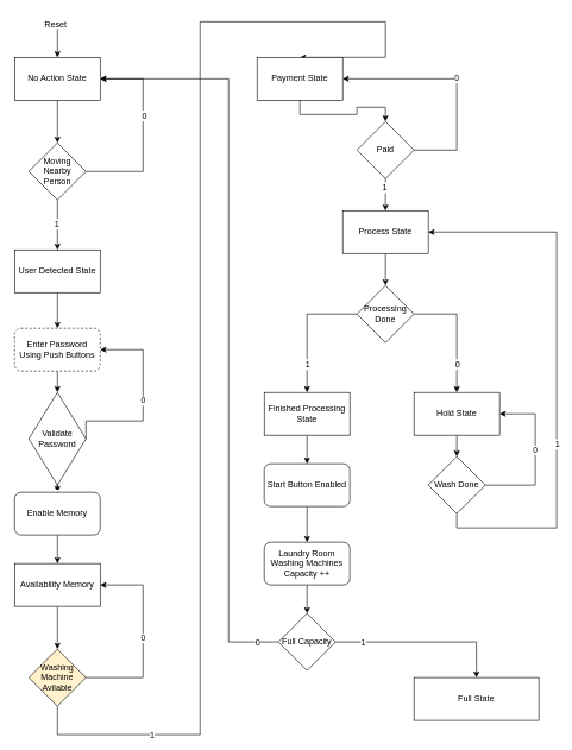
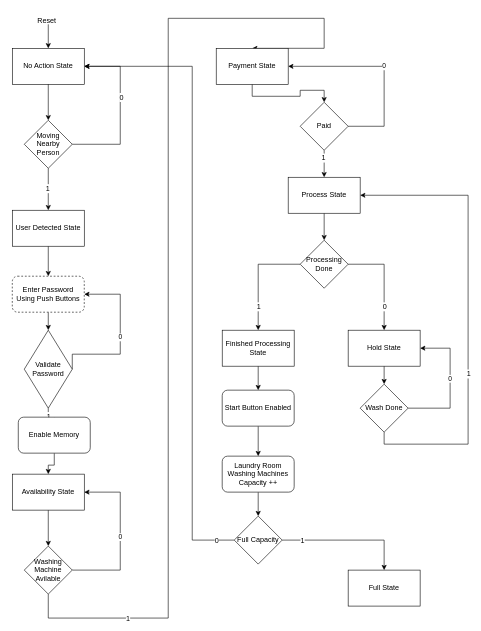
  <mxCell id="0" />
  <mxCell id="1" parent="0" />
  <mxCell id="2" value="" style="endArrow=classic;html=1;entryX=0.5;entryY=0;entryDx=0;entryDy=0;" edge="1" parent="1" target="4"><mxGeometry width="50" height="50" relative="1" as="geometry"><mxPoint x="80" y="40" as="sourcePoint" /><mxPoint x="80" y="120" as="targetPoint" /></mxGeometry></mxCell>
  <mxCell id="3" value="Reset" style="text;html=1;" vertex="1" parent="1"><mxGeometry x="60" y="20" width="40" height="20" as="geometry" /></mxCell>
  <mxCell id="4" value="No Action State" style="rounded=0;whiteSpace=wrap;html=1;" vertex="1" parent="1"><mxGeometry x="20" y="80" width="120" height="60" as="geometry" /></mxCell>
  <mxCell id="5" value="" style="endArrow=classic;html=1;exitX=0.5;exitY=1;exitDx=0;exitDy=0;entryX=0.5;entryY=0;entryDx=0;entryDy=0;" edge="1" parent="1" source="4" target="10"><mxGeometry width="50" height="50" relative="1" as="geometry"><mxPoint x="20" y="210" as="sourcePoint" /><mxPoint x="80" y="200" as="targetPoint" /></mxGeometry></mxCell>
  <mxCell id="6" style="edgeStyle=orthogonalEdgeStyle;rounded=0;orthogonalLoop=1;jettySize=auto;html=1;exitX=1;exitY=0.5;exitDx=0;exitDy=0;entryX=1;entryY=0.5;entryDx=0;entryDy=0;" edge="1" parent="1" source="10" target="4"><mxGeometry relative="1" as="geometry"><Array as="points"><mxPoint x="200" y="240" /><mxPoint x="200" y="110" /></Array></mxGeometry></mxCell>
  <mxCell id="7" value="0" style="text;html=1;resizable=0;points=[];align=center;verticalAlign=middle;labelBackgroundColor=#ffffff;" vertex="1" connectable="0" parent="6"><mxGeometry x="0.178" y="-1" relative="1" as="geometry"><mxPoint as="offset" /></mxGeometry></mxCell>
  <mxCell id="8" style="edgeStyle=orthogonalEdgeStyle;rounded=0;orthogonalLoop=1;jettySize=auto;html=1;exitX=0.5;exitY=1;exitDx=0;exitDy=0;entryX=0.5;entryY=0;entryDx=0;entryDy=0;" edge="1" parent="1" source="10" target="12"><mxGeometry relative="1" as="geometry"><mxPoint x="80" y="360" as="targetPoint" /></mxGeometry></mxCell>
  <mxCell id="9" value="1" style="text;html=1;resizable=0;points=[];align=center;verticalAlign=middle;labelBackgroundColor=#ffffff;" vertex="1" connectable="0" parent="8"><mxGeometry x="-0.05" y="-2" relative="1" as="geometry"><mxPoint as="offset" /></mxGeometry></mxCell>
  <mxCell id="10" value="Moving Nearby Person" style="rhombus;whiteSpace=wrap;html=1;" vertex="1" parent="1"><mxGeometry x="40" y="200" width="80" height="80" as="geometry" /></mxCell>
  <mxCell id="11" style="edgeStyle=orthogonalEdgeStyle;rounded=0;orthogonalLoop=1;jettySize=auto;html=1;exitX=0.5;exitY=1;exitDx=0;exitDy=0;" edge="1" parent="1" source="12" target="16"><mxGeometry relative="1" as="geometry" /></mxCell>
  <mxCell id="12" value="User Detected State" style="rounded=0;whiteSpace=wrap;html=1;" vertex="1" parent="1"><mxGeometry x="20" y="350" width="120" height="60" as="geometry" /></mxCell>
  <mxCell id="13" style="edgeStyle=orthogonalEdgeStyle;rounded=0;orthogonalLoop=1;jettySize=auto;html=1;entryX=0.5;entryY=0;entryDx=0;entryDy=0;" edge="1" parent="1" source="20" target="18"><mxGeometry relative="1" as="geometry"><mxPoint x="80" y="590" as="sourcePoint" /></mxGeometry></mxCell>
  <mxCell id="14" value="1" style="text;html=1;resizable=0;points=[];align=center;verticalAlign=middle;labelBackgroundColor=#ffffff;" vertex="1" connectable="0" parent="13"><mxGeometry x="-0.233" relative="1" as="geometry"><mxPoint as="offset" /></mxGeometry></mxCell>
  <mxCell id="15" style="edgeStyle=orthogonalEdgeStyle;rounded=0;orthogonalLoop=1;jettySize=auto;html=1;exitX=0.5;exitY=1;exitDx=0;exitDy=0;entryX=0.5;entryY=0;entryDx=0;entryDy=0;" edge="1" parent="1" source="16" target="20"><mxGeometry relative="1" as="geometry" /></mxCell>
  <mxCell id="16" value="Enter Password&lt;br&gt;Using Push Buttons" style="rounded=1;whiteSpace=wrap;html=1;dashed=1;" vertex="1" parent="1"><mxGeometry x="20" y="460" width="120" height="60" as="geometry" /></mxCell>
  <mxCell id="17" style="edgeStyle=orthogonalEdgeStyle;rounded=0;orthogonalLoop=1;jettySize=auto;html=1;exitX=0.5;exitY=1;exitDx=0;exitDy=0;" edge="1" parent="1" source="18" target="22"><mxGeometry relative="1" as="geometry"><mxPoint x="80" y="800" as="targetPoint" /></mxGeometry></mxCell>
- <mxCell id="18" value="Enable Memory" style="rounded=1;whiteSpace=wrap;html=1;" vertex="1" parent="1"><mxGeometry x="20" y="690" width="120" height="60" as="geometry" /></mxCell>
+ <mxCell id="18" value="Enable Memory" style="rounded=1;whiteSpace=wrap;html=1;" vertex="1" parent="1"><mxGeometry x="30" y="695" width="120" height="60" as="geometry" /></mxCell>
  <mxCell id="19" value="0" style="edgeStyle=orthogonalEdgeStyle;rounded=0;orthogonalLoop=1;jettySize=auto;html=1;exitX=1;exitY=0.5;exitDx=0;exitDy=0;entryX=1;entryY=0.5;entryDx=0;entryDy=0;" edge="1" parent="1" source="20" target="16"><mxGeometry relative="1" as="geometry"><Array as="points"><mxPoint x="200" y="590" /><mxPoint x="200" y="490" /></Array></mxGeometry></mxCell>
  <mxCell id="20" value="Validate Password" style="rhombus;whiteSpace=wrap;html=1;" vertex="1" parent="1"><mxGeometry x="40" y="550" width="80" height="130" as="geometry" /></mxCell>
  <mxCell id="21" style="edgeStyle=orthogonalEdgeStyle;rounded=0;orthogonalLoop=1;jettySize=auto;html=1;exitX=0.5;exitY=1;exitDx=0;exitDy=0;entryX=0.5;entryY=0;entryDx=0;entryDy=0;" edge="1" parent="1" source="22" target="26"><mxGeometry relative="1" as="geometry" /></mxCell>
- <mxCell id="22" value="Availability Memory" style="rounded=0;whiteSpace=wrap;html=1;" vertex="1" parent="1"><mxGeometry x="20" y="790" width="120" height="60" as="geometry" /></mxCell>
+ <mxCell id="22" value="Availability State" style="rounded=0;whiteSpace=wrap;html=1;" vertex="1" parent="1"><mxGeometry x="20" y="790" width="120" height="60" as="geometry" /></mxCell>
  <mxCell id="23" value="0" style="edgeStyle=orthogonalEdgeStyle;rounded=0;orthogonalLoop=1;jettySize=auto;html=1;exitX=1;exitY=0.5;exitDx=0;exitDy=0;entryX=1;entryY=0.5;entryDx=0;entryDy=0;" edge="1" parent="1" source="26" target="22"><mxGeometry relative="1" as="geometry"><Array as="points"><mxPoint x="200" y="950" /><mxPoint x="200" y="820" /></Array></mxGeometry></mxCell>
  <mxCell id="24" style="edgeStyle=orthogonalEdgeStyle;rounded=0;orthogonalLoop=1;jettySize=auto;html=1;exitX=0.5;exitY=1;exitDx=0;exitDy=0;entryX=0.5;entryY=0;entryDx=0;entryDy=0;" edge="1" parent="1" source="26" target="28"><mxGeometry relative="1" as="geometry"><mxPoint x="540" y="30" as="targetPoint" /><Array as="points"><mxPoint x="80" y="1030" /><mxPoint x="280" y="1030" /><mxPoint x="280" y="30" /><mxPoint x="540" y="30" /></Array></mxGeometry></mxCell>
  <mxCell id="25" value="1" style="text;html=1;resizable=0;points=[];align=center;verticalAlign=middle;labelBackgroundColor=#ffffff;" vertex="1" connectable="0" parent="24"><mxGeometry x="-0.805" y="-2" relative="1" as="geometry"><mxPoint x="9" y="-2" as="offset" /></mxGeometry></mxCell>
- <mxCell id="26" value="Washing Machine Avilable" style="rhombus;whiteSpace=wrap;html=1;fillColor=#fff2cc;" vertex="1" parent="1"><mxGeometry x="40" y="910" width="80" height="80" as="geometry" /></mxCell>
+ <mxCell id="26" value="Washing Machine Avilable" style="rhombus;whiteSpace=wrap;html=1;" vertex="1" parent="1"><mxGeometry x="40" y="910" width="80" height="80" as="geometry" /></mxCell>
  <mxCell id="27" style="edgeStyle=orthogonalEdgeStyle;rounded=0;orthogonalLoop=1;jettySize=auto;html=1;exitX=0.5;exitY=1;exitDx=0;exitDy=0;entryX=0.5;entryY=0;entryDx=0;entryDy=0;" edge="1" parent="1" source="28" target="32"><mxGeometry relative="1" as="geometry" /></mxCell>
  <mxCell id="28" value="Payment State" style="rounded=0;whiteSpace=wrap;html=1;" vertex="1" parent="1"><mxGeometry x="360" y="80" width="120" height="60" as="geometry" /></mxCell>
  <mxCell id="29" value="0" style="edgeStyle=orthogonalEdgeStyle;rounded=0;orthogonalLoop=1;jettySize=auto;html=1;exitX=1;exitY=0.5;exitDx=0;exitDy=0;entryX=1;entryY=0.5;entryDx=0;entryDy=0;" edge="1" parent="1" source="32" target="28"><mxGeometry relative="1" as="geometry"><mxPoint x="620" y="120" as="targetPoint" /><Array as="points"><mxPoint x="640" y="210" /><mxPoint x="640" y="110" /></Array></mxGeometry></mxCell>
  <mxCell id="30" style="edgeStyle=orthogonalEdgeStyle;rounded=0;orthogonalLoop=1;jettySize=auto;html=1;exitX=0.5;exitY=1;exitDx=0;exitDy=0;entryX=0.5;entryY=0;entryDx=0;entryDy=0;" edge="1" parent="1" source="32" target="34"><mxGeometry relative="1" as="geometry" /></mxCell>
  <mxCell id="31" value="1" style="text;html=1;resizable=0;points=[];align=center;verticalAlign=middle;labelBackgroundColor=#ffffff;" vertex="1" connectable="0" parent="30"><mxGeometry x="-0.45" y="-2" relative="1" as="geometry"><mxPoint as="offset" /></mxGeometry></mxCell>
  <mxCell id="32" value="Paid" style="rhombus;whiteSpace=wrap;html=1;" vertex="1" parent="1"><mxGeometry x="500" y="170" width="80" height="80" as="geometry" /></mxCell>
  <mxCell id="33" style="edgeStyle=orthogonalEdgeStyle;rounded=0;orthogonalLoop=1;jettySize=auto;html=1;exitX=0.5;exitY=1;exitDx=0;exitDy=0;" edge="1" parent="1" source="34" target="39"><mxGeometry relative="1" as="geometry"><mxPoint x="490" y="440" as="targetPoint" /></mxGeometry></mxCell>
  <mxCell id="34" value="Process State" style="rounded=0;whiteSpace=wrap;html=1;" vertex="1" parent="1"><mxGeometry x="480" y="295" width="120" height="60" as="geometry" /></mxCell>
  <mxCell id="35" style="edgeStyle=orthogonalEdgeStyle;rounded=0;orthogonalLoop=1;jettySize=auto;html=1;exitX=1;exitY=0.5;exitDx=0;exitDy=0;entryX=0.5;entryY=0;entryDx=0;entryDy=0;" edge="1" parent="1" source="39" target="41"><mxGeometry relative="1" as="geometry"><Array as="points"><mxPoint x="640" y="440" /></Array></mxGeometry></mxCell>
  <mxCell id="36" value="0" style="text;html=1;resizable=0;points=[];align=center;verticalAlign=middle;labelBackgroundColor=#ffffff;" vertex="1" connectable="0" parent="35"><mxGeometry x="0.017" y="1" relative="1" as="geometry"><mxPoint x="-1" y="44" as="offset" /></mxGeometry></mxCell>
  <mxCell id="37" style="edgeStyle=orthogonalEdgeStyle;rounded=0;orthogonalLoop=1;jettySize=auto;html=1;exitX=0;exitY=0.5;exitDx=0;exitDy=0;" edge="1" parent="1" source="39" target="43"><mxGeometry relative="1" as="geometry" /></mxCell>
  <mxCell id="38" value="1" style="text;html=1;resizable=0;points=[];align=center;verticalAlign=middle;labelBackgroundColor=#ffffff;" vertex="1" connectable="0" parent="37"><mxGeometry x="0.092" y="1" relative="1" as="geometry"><mxPoint x="-1" y="42" as="offset" /></mxGeometry></mxCell>
  <mxCell id="39" value="Processing Done" style="rhombus;whiteSpace=wrap;html=1;" vertex="1" parent="1"><mxGeometry x="500" y="400" width="80" height="80" as="geometry" /></mxCell>
  <mxCell id="40" style="edgeStyle=orthogonalEdgeStyle;rounded=0;orthogonalLoop=1;jettySize=auto;html=1;exitX=0.5;exitY=1;exitDx=0;exitDy=0;entryX=0.5;entryY=0;entryDx=0;entryDy=0;" edge="1" parent="1" source="41" target="49"><mxGeometry relative="1" as="geometry" /></mxCell>
  <mxCell id="41" value="Hold State" style="rounded=0;whiteSpace=wrap;html=1;" vertex="1" parent="1"><mxGeometry x="580" y="550" width="120" height="60" as="geometry" /></mxCell>
  <mxCell id="42" style="edgeStyle=orthogonalEdgeStyle;rounded=0;orthogonalLoop=1;jettySize=auto;html=1;exitX=0.5;exitY=1;exitDx=0;exitDy=0;entryX=0.5;entryY=0;entryDx=0;entryDy=0;" edge="1" parent="1" source="43" target="45"><mxGeometry relative="1" as="geometry"><mxPoint x="430" y="650" as="targetPoint" /></mxGeometry></mxCell>
  <mxCell id="43" value="Finished Processing State" style="rounded=0;whiteSpace=wrap;html=1;" vertex="1" parent="1"><mxGeometry x="370" y="550" width="120" height="60" as="geometry" /></mxCell>
  <mxCell id="44" style="edgeStyle=orthogonalEdgeStyle;rounded=0;orthogonalLoop=1;jettySize=auto;html=1;exitX=0.5;exitY=1;exitDx=0;exitDy=0;entryX=0.5;entryY=0;entryDx=0;entryDy=0;" edge="1" parent="1" source="45" target="51"><mxGeometry relative="1" as="geometry" /></mxCell>
  <mxCell id="45" value="Start Button Enabled" style="rounded=1;whiteSpace=wrap;html=1;" vertex="1" parent="1"><mxGeometry x="370" y="650" width="120" height="60" as="geometry" /></mxCell>
  <mxCell id="46" value="0" style="edgeStyle=orthogonalEdgeStyle;rounded=0;orthogonalLoop=1;jettySize=auto;html=1;exitX=1;exitY=0.5;exitDx=0;exitDy=0;entryX=1;entryY=0.5;entryDx=0;entryDy=0;" edge="1" parent="1" source="49" target="41"><mxGeometry x="0.083" relative="1" as="geometry"><Array as="points"><mxPoint x="750" y="680" /><mxPoint x="750" y="580" /></Array><mxPoint as="offset" /></mxGeometry></mxCell>
  <mxCell id="47" style="edgeStyle=orthogonalEdgeStyle;rounded=0;orthogonalLoop=1;jettySize=auto;html=1;exitX=0.5;exitY=1;exitDx=0;exitDy=0;entryX=1;entryY=0.5;entryDx=0;entryDy=0;" edge="1" parent="1" source="49" target="34"><mxGeometry relative="1" as="geometry"><Array as="points"><mxPoint x="640" y="740" /><mxPoint x="780" y="740" /><mxPoint x="780" y="325" /></Array></mxGeometry></mxCell>
  <mxCell id="48" value="1" style="text;html=1;resizable=0;points=[];align=center;verticalAlign=middle;labelBackgroundColor=#ffffff;" vertex="1" connectable="0" parent="47"><mxGeometry x="-0.263" relative="1" as="geometry"><mxPoint as="offset" /></mxGeometry></mxCell>
  <mxCell id="49" value="Wash Done" style="rhombus;whiteSpace=wrap;html=1;" vertex="1" parent="1"><mxGeometry x="600" y="640" width="80" height="80" as="geometry" /></mxCell>
  <mxCell id="50" style="edgeStyle=orthogonalEdgeStyle;rounded=0;orthogonalLoop=1;jettySize=auto;html=1;exitX=0.5;exitY=1;exitDx=0;exitDy=0;entryX=0.5;entryY=0;entryDx=0;entryDy=0;" edge="1" parent="1" source="51" target="56"><mxGeometry relative="1" as="geometry" /></mxCell>
  <mxCell id="51" value="Laundry Room&lt;br&gt;Washing Machines&lt;br&gt;Capacity ++" style="rounded=1;whiteSpace=wrap;html=1;" vertex="1" parent="1"><mxGeometry x="370" y="760" width="120" height="60" as="geometry" /></mxCell>
  <mxCell id="52" style="edgeStyle=orthogonalEdgeStyle;rounded=0;orthogonalLoop=1;jettySize=auto;html=1;exitX=0;exitY=0.5;exitDx=0;exitDy=0;entryX=1;entryY=0.5;entryDx=0;entryDy=0;" edge="1" parent="1" source="56" target="4"><mxGeometry relative="1" as="geometry"><Array as="points"><mxPoint x="320" y="900" /><mxPoint x="320" y="110" /></Array></mxGeometry></mxCell>
  <mxCell id="53" value="0" style="text;html=1;resizable=0;points=[];align=center;verticalAlign=middle;labelBackgroundColor=#ffffff;" vertex="1" connectable="0" parent="52"><mxGeometry x="-0.879" y="-1" relative="1" as="geometry"><mxPoint x="33" y="1" as="offset" /></mxGeometry></mxCell>
  <mxCell id="54" style="edgeStyle=orthogonalEdgeStyle;rounded=0;orthogonalLoop=1;jettySize=auto;html=1;exitX=1;exitY=0.5;exitDx=0;exitDy=0;entryX=0.5;entryY=0;entryDx=0;entryDy=0;" edge="1" parent="1" source="56" target="57"><mxGeometry relative="1" as="geometry" /></mxCell>
  <mxCell id="55" value="1" style="text;html=1;resizable=0;points=[];align=center;verticalAlign=middle;labelBackgroundColor=#ffffff;" vertex="1" connectable="0" parent="54"><mxGeometry x="-0.67" y="-3" relative="1" as="geometry"><mxPoint x="-3" y="-3" as="offset" /></mxGeometry></mxCell>
  <mxCell id="56" value="Full Capacity" style="rhombus;whiteSpace=wrap;html=1;" vertex="1" parent="1"><mxGeometry x="390" y="860" width="80" height="80" as="geometry" /></mxCell>
- <mxCell id="57" value="Full State" style="rounded=0;whiteSpace=wrap;html=1;" vertex="1" parent="1"><mxGeometry x="580" y="950" width="175" height="60" as="geometry" /></mxCell>
+ <mxCell id="57" value="Full State" style="rounded=0;whiteSpace=wrap;html=1;" vertex="1" parent="1"><mxGeometry x="580" y="950" width="120" height="60" as="geometry" /></mxCell>
